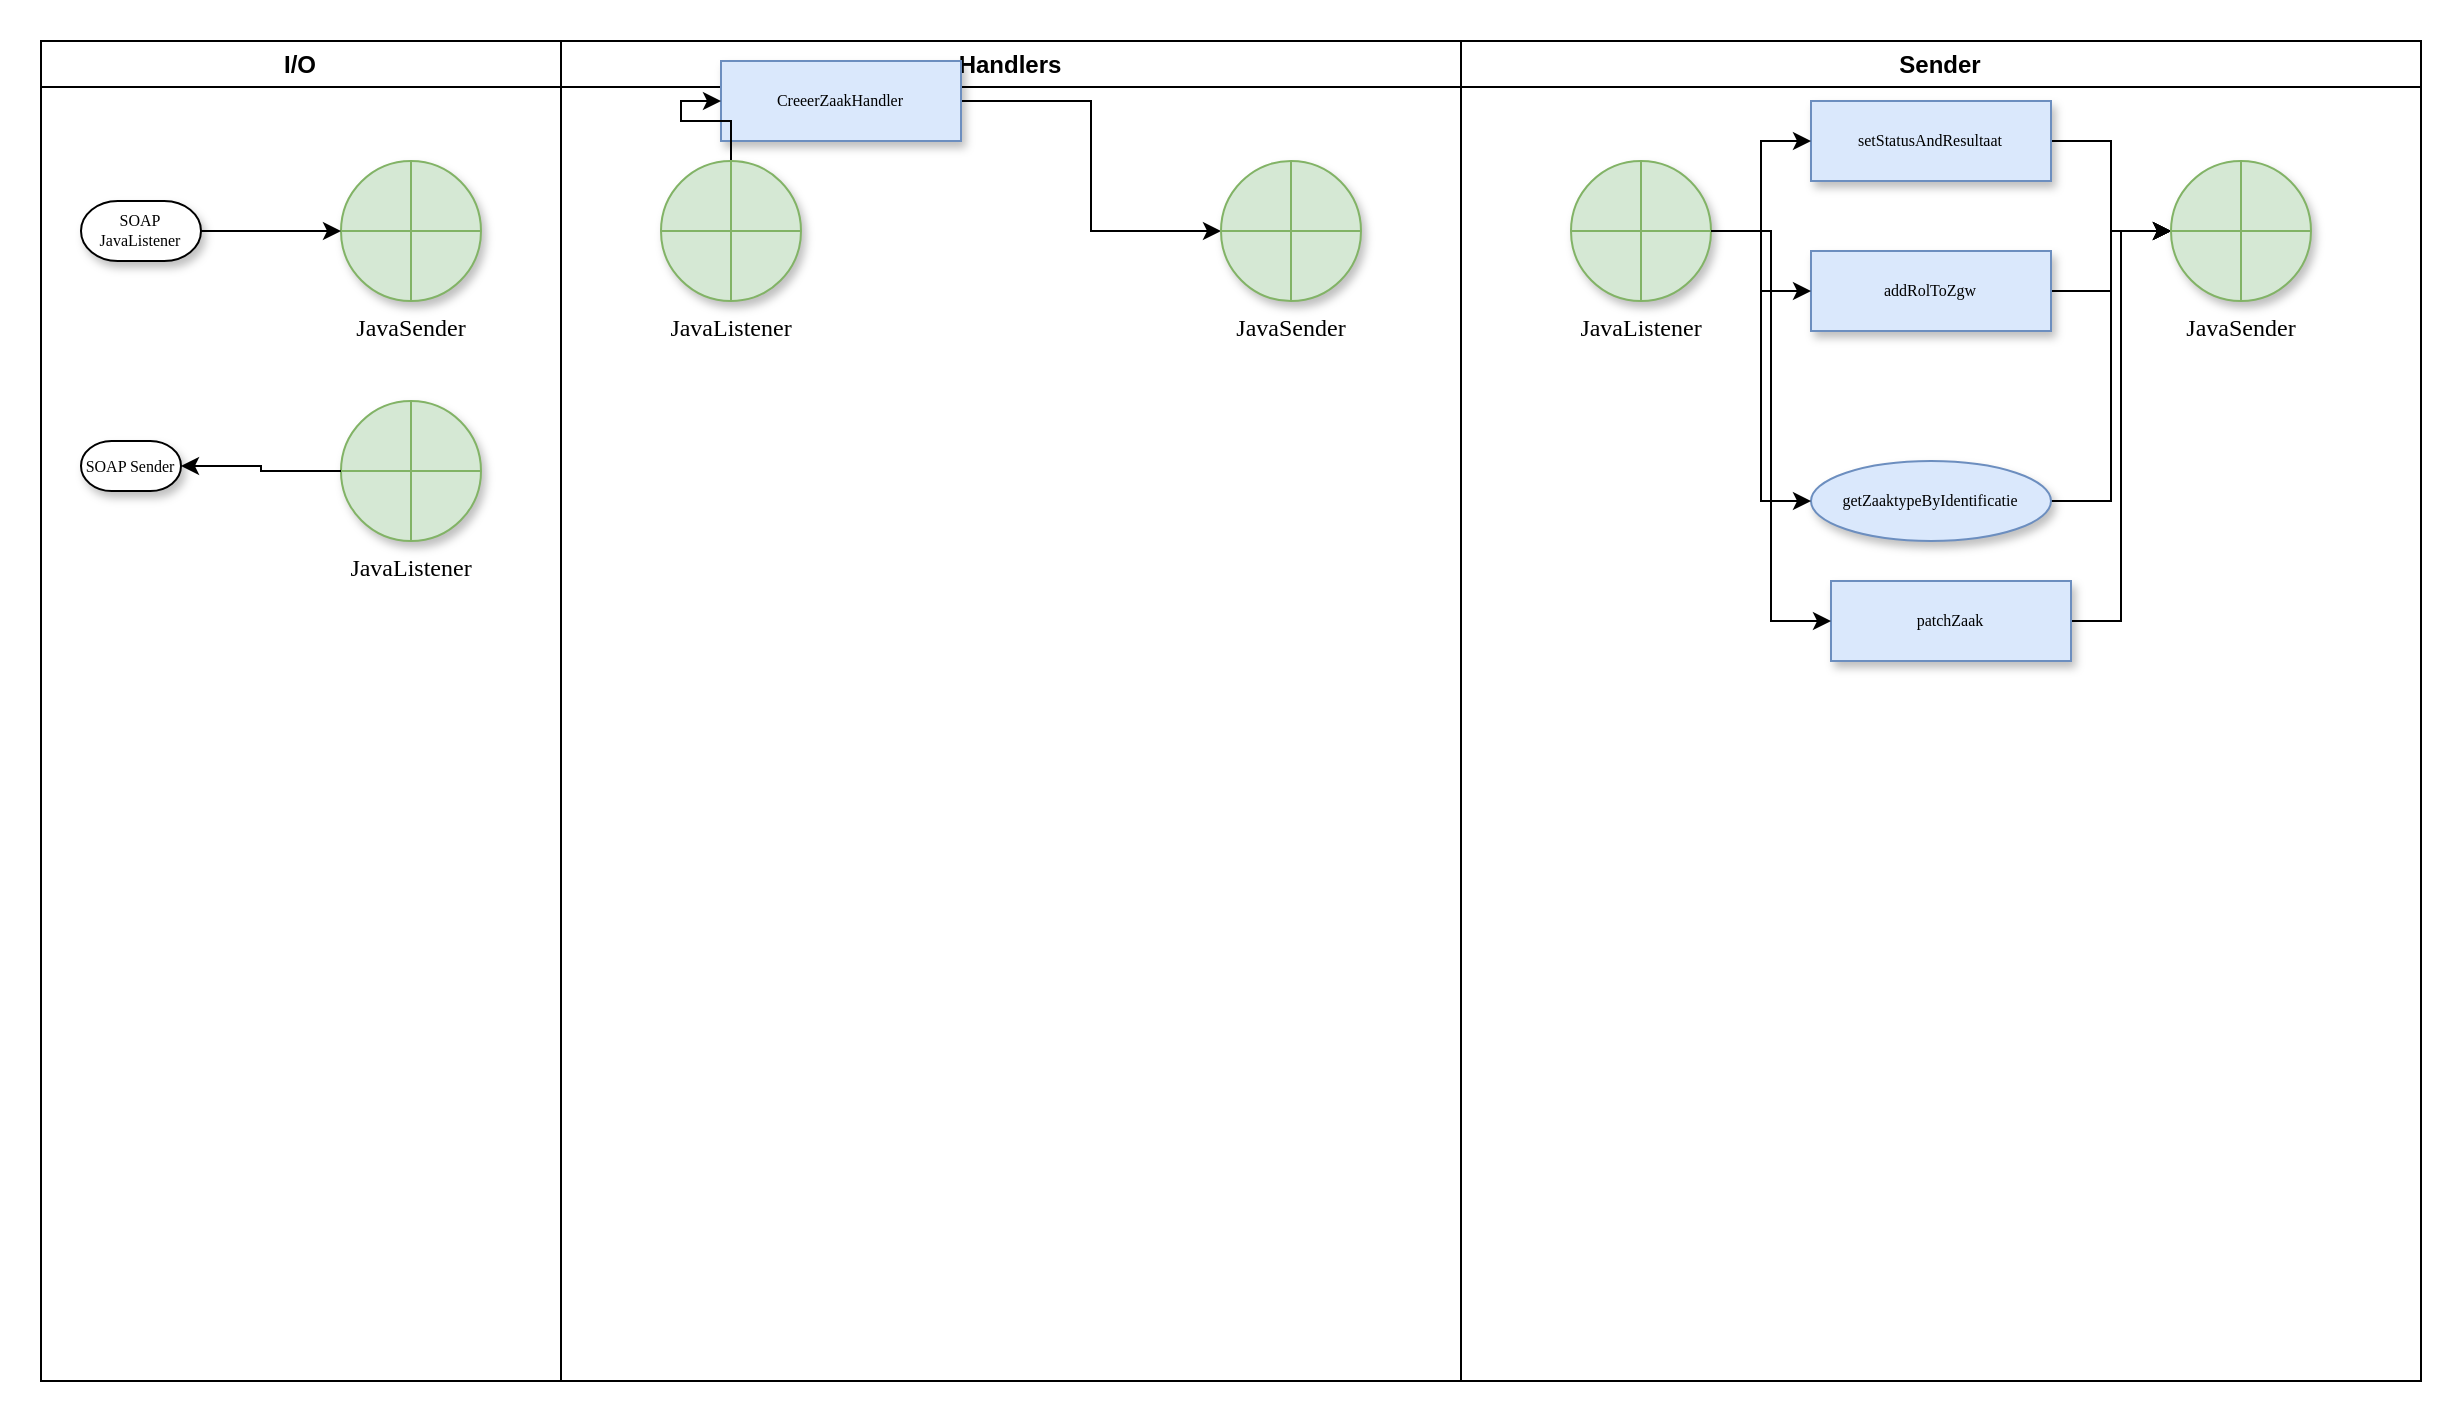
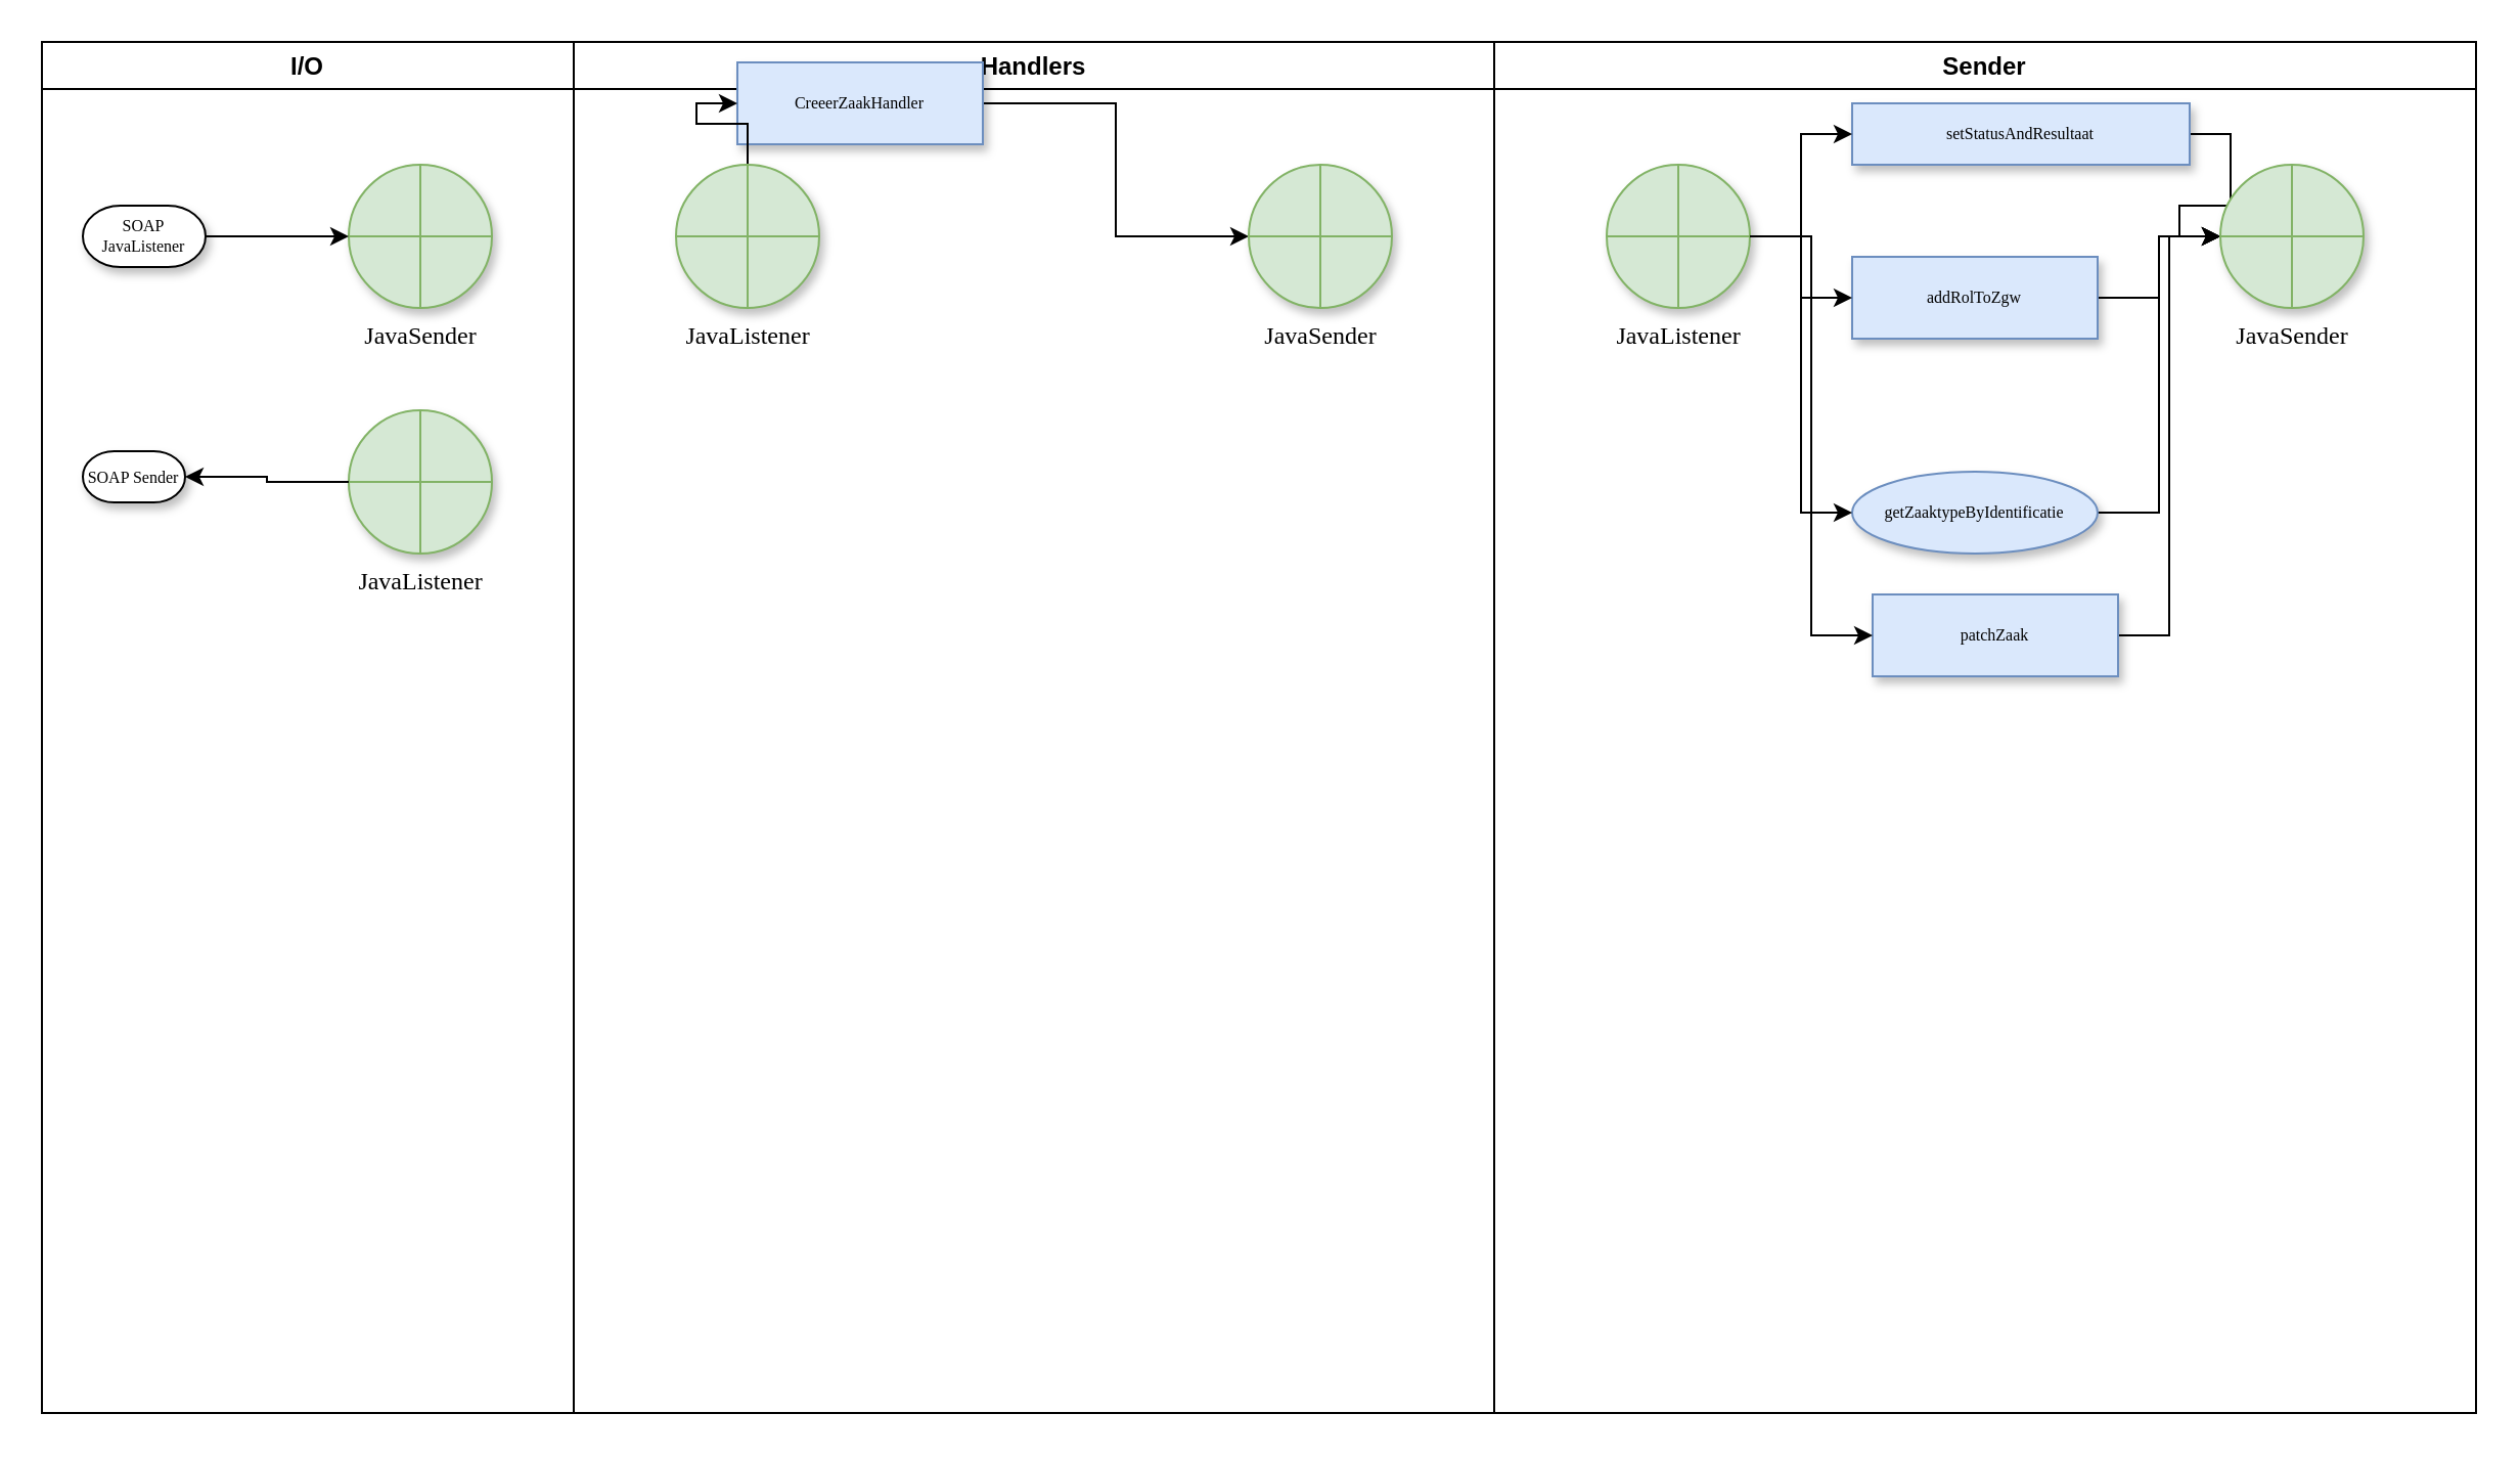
  <mxCell id="0" />
  <mxCell id="1" parent="0" />
  <mxCell id="2" value="I/O" style="swimlane;" vertex="1" parent="1"><mxGeometry x="20" y="20" width="260" height="670" as="geometry" /></mxCell>
  <mxCell id="3" value="SOAP JavaListener" style="strokeWidth=1;html=1;shape=mxgraph.flowchart.terminator;whiteSpace=wrap;rounded=0;shadow=1;labelBackgroundColor=none;fontFamily=Verdana;fontSize=8;align=center;" vertex="1" parent="2"><mxGeometry x="20" y="80" width="60" height="30" as="geometry" /></mxCell>
  <mxCell id="4" value="JavaSender" style="verticalLabelPosition=bottom;verticalAlign=top;html=1;shape=mxgraph.flowchart.summing_function;shadow=1;fontFamily=Verdana;strokeWidth=1;fillColor=#d5e8d4;strokeColor=#82b366;" vertex="1" parent="2"><mxGeometry x="150" y="60" width="70" height="70" as="geometry" /></mxCell>
  <mxCell id="5" style="edgeStyle=orthogonalEdgeStyle;rounded=0;orthogonalLoop=1;jettySize=auto;html=1;entryX=0;entryY=0.5;entryDx=0;entryDy=0;entryPerimeter=0;" edge="1" parent="2" source="3" target="4"><mxGeometry relative="1" as="geometry" /></mxCell>
  <mxCell id="6" value="JavaListener" style="verticalLabelPosition=bottom;verticalAlign=top;html=1;shape=mxgraph.flowchart.summing_function;shadow=1;fontFamily=Verdana;strokeWidth=1;fillColor=#d5e8d4;strokeColor=#82b366;" vertex="1" parent="2"><mxGeometry x="150" y="180" width="70" height="70" as="geometry" /></mxCell>
  <mxCell id="7" value="SOAP Sender" style="strokeWidth=1;html=1;shape=mxgraph.flowchart.terminator;whiteSpace=wrap;rounded=0;shadow=1;labelBackgroundColor=none;fontFamily=Verdana;fontSize=8;align=center;" vertex="1" parent="2"><mxGeometry x="20" y="200" width="50" height="25" as="geometry" /></mxCell>
  <mxCell id="8" style="edgeStyle=orthogonalEdgeStyle;rounded=0;orthogonalLoop=1;jettySize=auto;html=1;entryX=1;entryY=0.5;entryDx=0;entryDy=0;entryPerimeter=0;" edge="1" parent="2" source="6" target="7"><mxGeometry relative="1" as="geometry" /></mxCell>
  <mxCell id="9" value="Handlers" style="swimlane;" vertex="1" parent="1"><mxGeometry x="280" y="20" width="450" height="670" as="geometry" /></mxCell>
  <mxCell id="10" style="edgeStyle=orthogonalEdgeStyle;rounded=0;orthogonalLoop=1;jettySize=auto;html=1;entryX=0;entryY=0.5;entryDx=0;entryDy=0;entryPerimeter=0;" edge="1" parent="9" source="11" target="14"><mxGeometry relative="1" as="geometry" /></mxCell>
  <mxCell id="11" value="CreeerZaakHandler" style="whiteSpace=wrap;html=1;rounded=0;shadow=1;labelBackgroundColor=none;strokeWidth=1;fontFamily=Verdana;fontSize=8;align=center;fillColor=#dae8fc;strokeColor=#6c8ebf;" vertex="1" parent="9"><mxGeometry x="80" y="10" width="120" height="40" as="geometry" /></mxCell>
  <mxCell id="12" style="edgeStyle=orthogonalEdgeStyle;rounded=0;orthogonalLoop=1;jettySize=auto;html=1;entryX=0;entryY=0.5;entryDx=0;entryDy=0;" edge="1" parent="9" source="13" target="11"><mxGeometry relative="1" as="geometry" /></mxCell>
  <mxCell id="13" value="JavaListener" style="verticalLabelPosition=bottom;verticalAlign=top;html=1;shape=mxgraph.flowchart.summing_function;shadow=1;fontFamily=Verdana;strokeWidth=1;fillColor=#d5e8d4;strokeColor=#82b366;" vertex="1" parent="9"><mxGeometry x="50" y="60" width="70" height="70" as="geometry" /></mxCell>
  <mxCell id="14" value="JavaSender" style="verticalLabelPosition=bottom;verticalAlign=top;html=1;shape=mxgraph.flowchart.summing_function;shadow=1;fontFamily=Verdana;strokeWidth=1;fillColor=#d5e8d4;strokeColor=#82b366;" vertex="1" parent="9"><mxGeometry x="330" y="60" width="70" height="70" as="geometry" /></mxCell>
  <mxCell id="15" value="Sender" style="swimlane;" vertex="1" parent="1"><mxGeometry x="730" y="20" width="480" height="670" as="geometry" /></mxCell>
  <mxCell id="16" style="edgeStyle=orthogonalEdgeStyle;rounded=0;orthogonalLoop=1;jettySize=auto;html=1;entryX=0;entryY=0.5;entryDx=0;entryDy=0;entryPerimeter=0;" edge="1" parent="15" source="17" target="29"><mxGeometry relative="1" as="geometry" /></mxCell>
- <mxCell id="17" value="setStatusAndResultaat" style="whiteSpace=wrap;html=1;rounded=0;shadow=1;labelBackgroundColor=none;strokeWidth=1;fontFamily=Verdana;fontSize=8;align=center;fillColor=#dae8fc;strokeColor=#6c8ebf;" vertex="1" parent="15"><mxGeometry x="175" y="30" width="120" height="40" as="geometry" /></mxCell>
+ <mxCell id="17" value="setStatusAndResultaat" style="whiteSpace=wrap;html=1;rounded=0;shadow=1;labelBackgroundColor=none;strokeWidth=1;fontFamily=Verdana;fontSize=8;align=center;fillColor=#dae8fc;strokeColor=#6c8ebf;" vertex="1" parent="15"><mxGeometry x="175" y="30" width="165" height="30" as="geometry" /></mxCell>
  <mxCell id="18" style="edgeStyle=orthogonalEdgeStyle;rounded=0;orthogonalLoop=1;jettySize=auto;html=1;entryX=0;entryY=0.5;entryDx=0;entryDy=0;entryPerimeter=0;" edge="1" parent="15" source="19" target="29"><mxGeometry relative="1" as="geometry" /></mxCell>
  <mxCell id="19" value="getZaaktypeByIdentificatie" style="ellipse;whiteSpace=wrap;html=1;shadow=1;labelBackgroundColor=none;strokeWidth=1;fontFamily=Verdana;fontSize=8;align=center;fillColor=#dae8fc;strokeColor=#6c8ebf;" vertex="1" parent="15"><mxGeometry x="175" y="210" width="120" height="40" as="geometry" /></mxCell>
  <mxCell id="20" style="edgeStyle=orthogonalEdgeStyle;rounded=0;orthogonalLoop=1;jettySize=auto;html=1;entryX=0;entryY=0.5;entryDx=0;entryDy=0;entryPerimeter=0;" edge="1" parent="15" source="21" target="29"><mxGeometry relative="1" as="geometry" /></mxCell>
  <mxCell id="21" value="patchZaak" style="whiteSpace=wrap;html=1;rounded=0;shadow=1;labelBackgroundColor=none;strokeWidth=1;fontFamily=Verdana;fontSize=8;align=center;fillColor=#dae8fc;strokeColor=#6c8ebf;" vertex="1" parent="15"><mxGeometry x="185" y="270" width="120" height="40" as="geometry" /></mxCell>
  <mxCell id="22" style="edgeStyle=orthogonalEdgeStyle;rounded=0;orthogonalLoop=1;jettySize=auto;html=1;entryX=0;entryY=0.5;entryDx=0;entryDy=0;" edge="1" parent="15" source="24" target="19"><mxGeometry relative="1" as="geometry" /></mxCell>
  <mxCell id="23" style="edgeStyle=orthogonalEdgeStyle;rounded=0;orthogonalLoop=1;jettySize=auto;html=1;entryX=0;entryY=0.5;entryDx=0;entryDy=0;" edge="1" parent="15" source="24" target="21"><mxGeometry relative="1" as="geometry" /></mxCell>
  <mxCell id="24" value="JavaListener" style="verticalLabelPosition=bottom;verticalAlign=top;html=1;shape=mxgraph.flowchart.summing_function;shadow=1;fontFamily=Verdana;strokeWidth=1;fillColor=#d5e8d4;strokeColor=#82b366;" vertex="1" parent="15"><mxGeometry x="55" y="60" width="70" height="70" as="geometry" /></mxCell>
  <mxCell id="25" style="edgeStyle=orthogonalEdgeStyle;rounded=0;orthogonalLoop=1;jettySize=auto;html=1;entryX=0;entryY=0.5;entryDx=0;entryDy=0;entryPerimeter=0;" edge="1" parent="15" source="26" target="29"><mxGeometry relative="1" as="geometry" /></mxCell>
  <mxCell id="26" value="addRolToZgw" style="whiteSpace=wrap;html=1;rounded=0;shadow=1;labelBackgroundColor=none;strokeWidth=1;fontFamily=Verdana;fontSize=8;align=center;fillColor=#dae8fc;strokeColor=#6c8ebf;" vertex="1" parent="15"><mxGeometry x="175" y="105" width="120" height="40" as="geometry" /></mxCell>
  <mxCell id="27" style="edgeStyle=orthogonalEdgeStyle;rounded=0;orthogonalLoop=1;jettySize=auto;html=1;entryX=0;entryY=0.5;entryDx=0;entryDy=0;" edge="1" parent="15" source="24" target="26"><mxGeometry relative="1" as="geometry" /></mxCell>
  <mxCell id="28" style="edgeStyle=orthogonalEdgeStyle;rounded=0;orthogonalLoop=1;jettySize=auto;html=1;entryX=0;entryY=0.5;entryDx=0;entryDy=0;" edge="1" parent="15" source="24" target="17"><mxGeometry relative="1" as="geometry" /></mxCell>
  <mxCell id="29" value="JavaSender" style="verticalLabelPosition=bottom;verticalAlign=top;html=1;shape=mxgraph.flowchart.summing_function;shadow=1;fontFamily=Verdana;strokeWidth=1;fillColor=#d5e8d4;strokeColor=#82b366;" vertex="1" parent="15"><mxGeometry x="355" y="60" width="70" height="70" as="geometry" /></mxCell>
